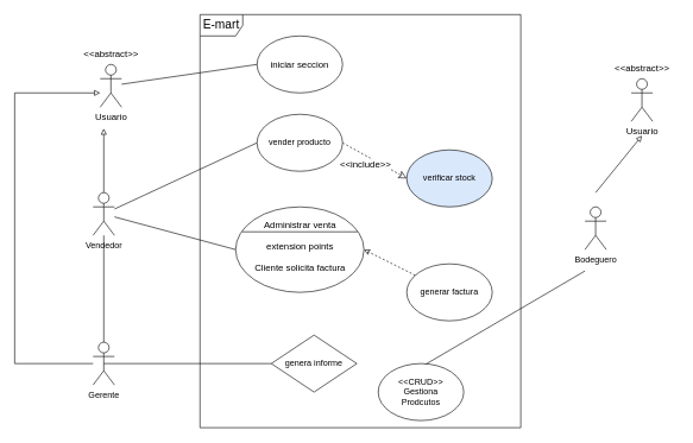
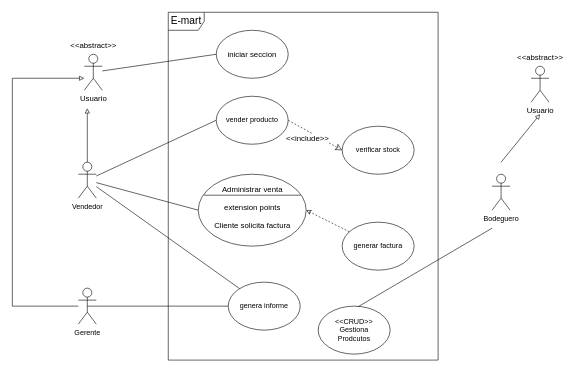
  <mxCell id="0" />
  <mxCell id="1" parent="0" />
  <mxCell id="2" style="edgeStyle=none;rounded=0;orthogonalLoop=1;jettySize=auto;html=1;entryX=0;entryY=0.5;entryDx=0;entryDy=0;endArrow=none;endFill=0;" parent="1" source="6" target="14" edge="1"><mxGeometry relative="1" as="geometry" /></mxCell>
  <mxCell id="3" style="edgeStyle=none;rounded=0;orthogonalLoop=1;jettySize=auto;html=1;entryX=0;entryY=0.5;entryDx=0;entryDy=0;endArrow=none;endFill=0;" parent="1" source="6" edge="1"><mxGeometry relative="1" as="geometry"><mxPoint x="330" y="350" as="targetPoint" /></mxGeometry></mxCell>
- <mxCell id="4" style="edgeStyle=none;rounded=0;orthogonalLoop=1;jettySize=auto;html=1;strokeWidth=1;fontSize=13;endArrow=none;endFill=0;endSize=6;" parent="1" source="6" target="8" edge="1"><mxGeometry relative="1" as="geometry" /></mxCell>
+ <mxCell id="4" style="edgeStyle=none;rounded=0;orthogonalLoop=1;jettySize=auto;html=1;strokeWidth=1;fontSize=13;endArrow=none;endFill=0;endSize=6;" parent="1" source="6" target="20" edge="1"><mxGeometry relative="1" as="geometry" /></mxCell>
  <mxCell id="5" style="edgeStyle=orthogonalEdgeStyle;rounded=0;orthogonalLoop=1;jettySize=auto;html=1;strokeWidth=1;fontSize=13;endArrow=block;endFill=0;endSize=6;" parent="1" source="6" edge="1"><mxGeometry relative="1" as="geometry"><Array as="points"><mxPoint x="145" y="190" /><mxPoint x="145" y="190" /></Array><mxPoint x="145" y="180" as="targetPoint" /></mxGeometry></mxCell>
  <mxCell id="6" value="Vendedor" style="shape=umlActor;verticalLabelPosition=bottom;verticalAlign=top;html=1;outlineConnect=0;" parent="1" vertex="1"><mxGeometry x="130" y="270" width="30" height="60" as="geometry" /></mxCell>
  <mxCell id="7" style="edgeStyle=orthogonalEdgeStyle;rounded=0;orthogonalLoop=1;jettySize=auto;html=1;strokeWidth=1;fontSize=13;endArrow=block;endFill=0;endSize=6;" parent="1" source="8" edge="1"><mxGeometry relative="1" as="geometry"><mxPoint x="140" y="130" as="targetPoint" /><Array as="points"><mxPoint x="20" y="510" /><mxPoint x="20" y="130" /></Array></mxGeometry></mxCell>
  <mxCell id="8" value="Gerente" style="shape=umlActor;verticalLabelPosition=bottom;verticalAlign=top;html=1;outlineConnect=0;" parent="1" vertex="1"><mxGeometry x="130" y="480" width="30" height="60" as="geometry" /></mxCell>
  <mxCell id="9" style="edgeStyle=none;rounded=0;orthogonalLoop=1;jettySize=auto;html=1;entryX=0;entryY=0.5;entryDx=0;entryDy=0;endArrow=none;endFill=0;" parent="1" target="15" edge="1"><mxGeometry relative="1" as="geometry"><mxPoint x="820" y="380" as="sourcePoint" /></mxGeometry></mxCell>
  <mxCell id="10" style="edgeStyle=none;rounded=0;orthogonalLoop=1;jettySize=auto;html=1;entryX=0.5;entryY=1.333;entryDx=0;entryDy=0;entryPerimeter=0;strokeWidth=1;fontSize=13;endArrow=block;endFill=0;endSize=6;" parent="1" target="30" edge="1"><mxGeometry relative="1" as="geometry"><mxPoint x="835" y="270" as="sourcePoint" /></mxGeometry></mxCell>
  <mxCell id="11" value="Bodeguero" style="shape=umlActor;verticalLabelPosition=bottom;verticalAlign=top;html=1;outlineConnect=0;" parent="1" vertex="1"><mxGeometry x="820" y="290" width="30" height="60" as="geometry" /></mxCell>
  <mxCell id="12" style="edgeStyle=none;rounded=0;orthogonalLoop=1;jettySize=auto;html=1;entryX=0;entryY=0.5;entryDx=0;entryDy=0;dashed=1;endArrow=classic;endFill=0;exitX=1;exitY=0.5;exitDx=0;exitDy=0;endSize=9;" parent="1" source="14" target="18" edge="1"><mxGeometry relative="1" as="geometry" /></mxCell>
  <mxCell id="13" value="&amp;lt;&amp;lt;include&amp;gt;&amp;gt;" style="edgeLabel;html=1;align=center;verticalAlign=middle;resizable=0;points=[];rotation=0;fontSize=13;" parent="12" vertex="1" connectable="0"><mxGeometry x="0.598" y="-3" relative="1" as="geometry"><mxPoint x="-39" y="-13" as="offset" /></mxGeometry></mxCell>
  <mxCell id="14" value="vender producto" style="ellipse;whiteSpace=wrap;html=1;" parent="1" vertex="1"><mxGeometry x="360" y="160" width="120" height="80" as="geometry" /></mxCell>
  <mxCell id="15" value="&amp;lt;&amp;lt;CRUD&amp;gt;&amp;gt;&lt;br&gt;Gestiona&lt;br&gt;Prodcutos" style="ellipse;whiteSpace=wrap;html=1;" parent="1" vertex="1"><mxGeometry x="530" y="510" width="120" height="80" as="geometry" /></mxCell>
  <mxCell id="16" style="edgeStyle=none;rounded=0;orthogonalLoop=1;jettySize=auto;html=1;strokeWidth=1;fontSize=13;endArrow=classic;endFill=0;endSize=6;dashed=1;" parent="1" source="17" edge="1"><mxGeometry relative="1" as="geometry"><mxPoint x="510" y="350" as="targetPoint" /></mxGeometry></mxCell>
  <mxCell id="17" value="generar factura" style="ellipse;whiteSpace=wrap;html=1;" parent="1" vertex="1"><mxGeometry x="570" y="370" width="120" height="80" as="geometry" /></mxCell>
- <mxCell id="18" value="verificar stock" style="ellipse;whiteSpace=wrap;html=1;fillColor=#dae8fc;" parent="1" vertex="1"><mxGeometry x="570" y="210" width="120" height="80" as="geometry" /></mxCell>
+ <mxCell id="18" value="verificar stock" style="ellipse;whiteSpace=wrap;html=1;" parent="1" vertex="1"><mxGeometry x="570" y="210" width="120" height="80" as="geometry" /></mxCell>
  <mxCell id="19" style="edgeStyle=none;rounded=0;orthogonalLoop=1;jettySize=auto;html=1;entryX=0.5;entryY=0.5;entryDx=0;entryDy=0;entryPerimeter=0;strokeWidth=1;fontSize=13;endArrow=none;endFill=0;endSize=6;exitX=0;exitY=0.5;exitDx=0;exitDy=0;" parent="1" source="20" target="8" edge="1"><mxGeometry relative="1" as="geometry" /></mxCell>
- <mxCell id="20" value="genera informe" style="rhombus;whiteSpace=wrap;html=1;" parent="1" vertex="1"><mxGeometry x="380" y="470" width="120" height="80" as="geometry" /></mxCell>
+ <mxCell id="20" value="genera informe" style="ellipse;whiteSpace=wrap;html=1;" parent="1" vertex="1"><mxGeometry x="380" y="470" width="120" height="80" as="geometry" /></mxCell>
  <mxCell id="21" value="" style="shape=ellipse;container=1;horizontal=1;horizontalStack=0;resizeParent=1;resizeParentMax=0;resizeLast=0;html=1;dashed=0;collapsible=0;fontSize=13;" parent="1" vertex="1"><mxGeometry x="330" y="290" width="180" height="120" as="geometry" /></mxCell>
  <mxCell id="22" value="Administrar venta" style="html=1;strokeColor=none;fillColor=none;align=center;verticalAlign=middle;rotatable=0;fontSize=13;" parent="21" vertex="1"><mxGeometry y="10" width="180" height="30" as="geometry" /></mxCell>
  <mxCell id="23" value="" style="line;strokeWidth=1;fillColor=none;rotatable=0;labelPosition=right;points=[];portConstraint=eastwest;dashed=0;resizeWidth=1;fontSize=13;" parent="21" vertex="1"><mxGeometry x="9" y="30" width="162" height="10" as="geometry" /></mxCell>
  <mxCell id="24" value="extension points" style="text;html=1;align=center;verticalAlign=middle;rotatable=0;fontSize=13;" parent="21" vertex="1"><mxGeometry y="40" width="180" height="30" as="geometry" /></mxCell>
  <mxCell id="25" value="Cliente solicita factura" style="text;html=1;align=left;verticalAlign=middle;rotatable=0;spacingLeft=25;fontSize=13;" parent="21" vertex="1"><mxGeometry y="70" width="180" height="30" as="geometry" /></mxCell>
  <mxCell id="26" value="iniciar seccion" style="ellipse;whiteSpace=wrap;html=1;fontSize=13;" parent="1" vertex="1"><mxGeometry x="360" y="50" width="120" height="80" as="geometry" /></mxCell>
  <mxCell id="27" style="rounded=0;orthogonalLoop=1;jettySize=auto;html=1;entryX=0;entryY=0.5;entryDx=0;entryDy=0;strokeWidth=1;fontSize=13;endArrow=none;endFill=0;endSize=6;" parent="1" source="28" target="26" edge="1"><mxGeometry relative="1" as="geometry" /></mxCell>
  <mxCell id="28" value="Usuario" style="shape=umlActor;verticalLabelPosition=bottom;verticalAlign=top;html=1;outlineConnect=0;fontSize=13;" parent="1" vertex="1"><mxGeometry x="140" y="90" width="30" height="60" as="geometry" /></mxCell>
  <mxCell id="29" value="&amp;lt;&amp;lt;abstract&amp;gt;&amp;gt;" style="text;html=1;align=center;verticalAlign=middle;resizable=0;points=[];autosize=1;strokeColor=none;fillColor=none;fontSize=13;" parent="1" vertex="1"><mxGeometry x="105" y="60" width="100" height="30" as="geometry" /></mxCell>
  <mxCell id="30" value="Usuario" style="shape=umlActor;verticalLabelPosition=bottom;verticalAlign=top;html=1;outlineConnect=0;fontSize=13;" parent="1" vertex="1"><mxGeometry x="885" y="110" width="30" height="60" as="geometry" /></mxCell>
  <mxCell id="31" value="&amp;lt;&amp;lt;abstract&amp;gt;&amp;gt;" style="text;html=1;align=center;verticalAlign=middle;resizable=0;points=[];autosize=1;strokeColor=none;fillColor=none;fontSize=13;" parent="1" vertex="1"><mxGeometry x="850" y="80" width="100" height="30" as="geometry" /></mxCell>
  <mxCell id="32" value="E-mart" style="shape=umlFrame;whiteSpace=wrap;html=1;fontSize=17;fillColor=none;" vertex="1" parent="1"><mxGeometry x="280" y="20" width="450" height="580" as="geometry" /></mxCell>
